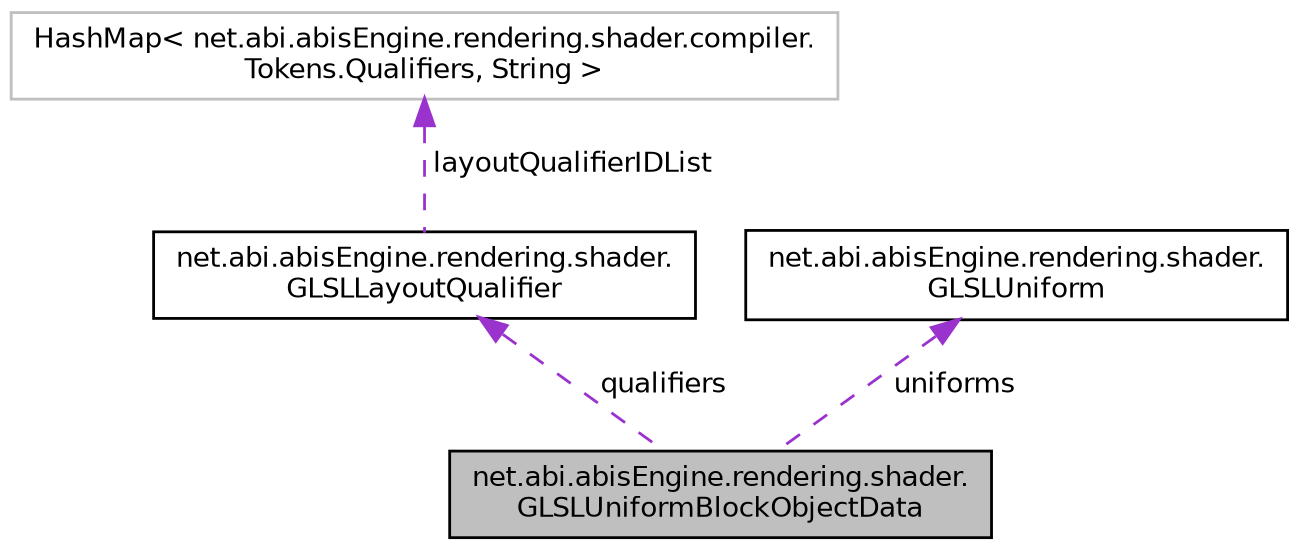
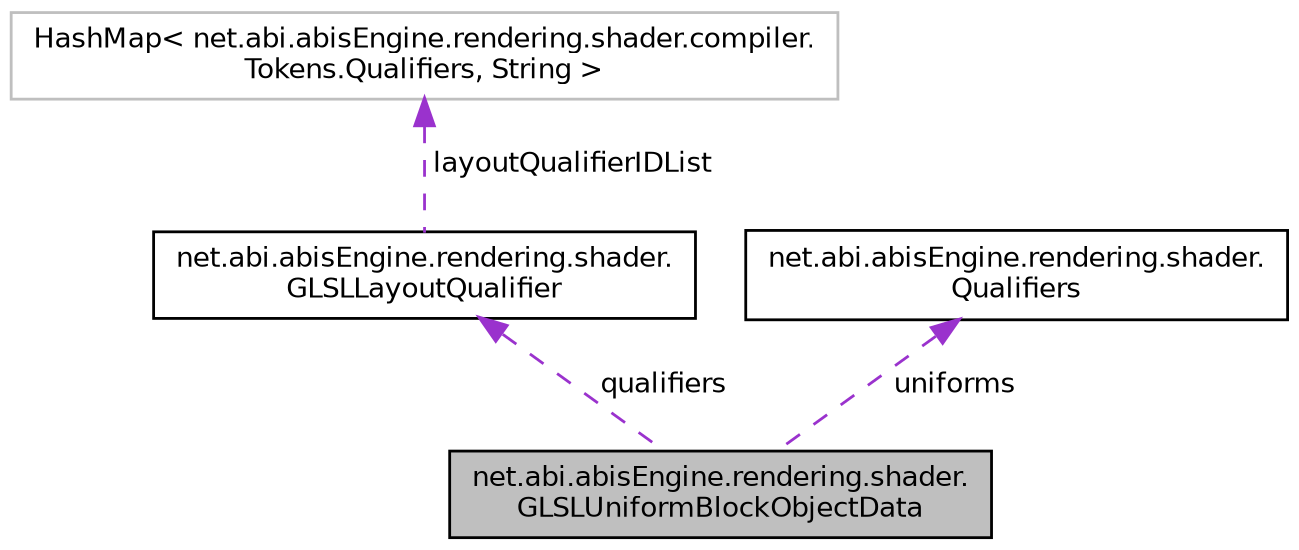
  digraph {
    rankdir=TB
    node [color=black fillcolor=white fontname=Helvetica fontsize=10 shape=record style=filled]
    edge [color=darkorchid3 dir=back fontname=Helvetica fontsize=10 labelfontname=Helvetica labelfontsize=10 style=dashed]
    n1 [fillcolor=grey75 fontcolor=black height=0.2 label="net.abi.abisEngine.rendering.shader.\lGLSLUniformBlockObjectData" width=0.4]
    n2 [height=0.2 label="net.abi.abisEngine.rendering.shader.\lGLSLLayoutQualifier" width=0.4]
    n3 [color=grey75 height=0.2 label="HashMap\< net.abi.abisEngine.rendering.shader.compiler.\lTokens.Qualifiers, String \>" width=0.4]
-   n4 [height=0.2 label="net.abi.abisEngine.rendering.shader.\lGLSLUniform" width=0.4]
+   n4 [height=0.2 label="net.abi.abisEngine.rendering.shader.\lQualifiers" width=0.4]
    n2 -> n1 [label=" qualifiers"]
    n3 -> n2 [label=" layoutQualifierIDList"]
    n4 -> n1 [label=" uniforms"]
  }
